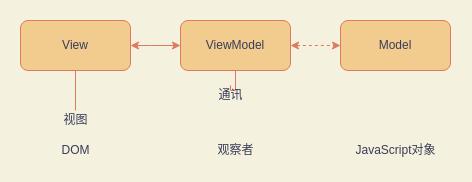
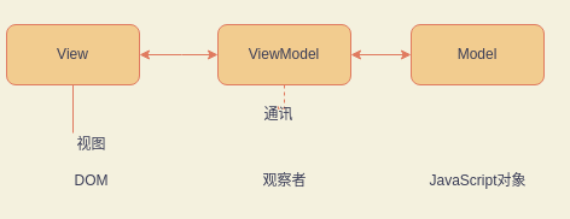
  <mxCell id="0" />
  <mxCell id="1" parent="0" />
  <mxCell id="2" value="" style="edgeStyle=orthogonalEdgeStyle;rounded=0;orthogonalLoop=1;jettySize=auto;html=1;startArrow=classic;startFill=1;labelBackgroundColor=#F4F1DE;strokeColor=#E07A5F;fontColor=#393C56;" edge="1" parent="1" source="4" target="7"><mxGeometry relative="1" as="geometry"><Array as="points"><mxPoint x="150" y="45" /><mxPoint x="150" y="45" /></Array></mxGeometry></mxCell>
  <mxCell id="3" value="" style="edgeStyle=orthogonalEdgeStyle;rounded=0;orthogonalLoop=1;jettySize=auto;html=1;startArrow=none;startFill=0;strokeWidth=1;endArrow=none;endFill=0;labelBackgroundColor=#F4F1DE;strokeColor=#E07A5F;fontColor=#393C56;" edge="1" parent="1" source="4" target="9"><mxGeometry relative="1" as="geometry"><Array as="points"><mxPoint x="75" y="110" /><mxPoint x="75" y="110" /></Array></mxGeometry></mxCell>
- <mxCell id="4" value="View" style="rounded=1;whiteSpace=wrap;html=1;fillColor=#F2CC8F;strokeColor=#E07A5F;fontColor=#393C56;" vertex="1" parent="1"><mxGeometry x="20" y="20" width="110" height="50" as="geometry" /></mxCell>
- <mxCell id="5" value="" style="edgeStyle=orthogonalEdgeStyle;rounded=0;orthogonalLoop=1;jettySize=auto;html=1;startArrow=classic;startFill=1;labelBackgroundColor=#F4F1DE;strokeColor=#E07A5F;fontColor=#393C56;dashed=1;" edge="1" parent="1" source="7" target="8"><mxGeometry relative="1" as="geometry" /></mxCell>
- <mxCell id="6" value="" style="edgeStyle=orthogonalEdgeStyle;rounded=0;orthogonalLoop=1;jettySize=auto;html=1;startArrow=none;startFill=0;endArrow=none;endFill=0;strokeWidth=1;labelBackgroundColor=#F4F1DE;strokeColor=#E07A5F;fontColor=#393C56;" edge="1" parent="1" source="7" target="11"><mxGeometry relative="1" as="geometry" /></mxCell>
+ <mxCell id="4" value="View" style="rounded=1;whiteSpace=wrap;html=1;fillColor=#F2CC8F;strokeColor=#E07A5F;fontColor=#393C56;" vertex="1" parent="1"><mxGeometry x="5" y="20" width="110" height="50" as="geometry" /></mxCell>
+ <mxCell id="5" value="" style="edgeStyle=orthogonalEdgeStyle;rounded=0;orthogonalLoop=1;jettySize=auto;html=1;startArrow=classic;startFill=1;labelBackgroundColor=#F4F1DE;strokeColor=#E07A5F;fontColor=#393C56;" edge="1" parent="1" source="7" target="8"><mxGeometry relative="1" as="geometry" /></mxCell>
+ <mxCell id="6" value="" style="edgeStyle=orthogonalEdgeStyle;rounded=0;orthogonalLoop=1;jettySize=auto;html=1;startArrow=none;startFill=0;endArrow=none;endFill=0;strokeWidth=1;labelBackgroundColor=#F4F1DE;strokeColor=#E07A5F;fontColor=#393C56;dashed=1;" edge="1" parent="1" source="7" target="11"><mxGeometry relative="1" as="geometry" /></mxCell>
  <mxCell id="7" value="ViewModel" style="rounded=1;whiteSpace=wrap;html=1;fillColor=#F2CC8F;strokeColor=#E07A5F;fontColor=#393C56;" vertex="1" parent="1"><mxGeometry x="180" y="20" width="110" height="50" as="geometry" /></mxCell>
  <mxCell id="8" value="Model" style="rounded=1;whiteSpace=wrap;html=1;fillColor=#F2CC8F;strokeColor=#E07A5F;fontColor=#393C56;" vertex="1" parent="1"><mxGeometry x="340" y="20" width="110" height="50" as="geometry" /></mxCell>
  <mxCell id="9" value="视图" style="text;html=1;align=center;verticalAlign=middle;resizable=0;points=[];autosize=1;strokeColor=none;fillColor=none;fontColor=#393C56;" vertex="1" parent="1"><mxGeometry x="55" y="110" width="40" height="20" as="geometry" /></mxCell>
  <mxCell id="10" value="DOM" style="text;html=1;align=center;verticalAlign=middle;resizable=0;points=[];autosize=1;strokeColor=none;fillColor=none;fontColor=#393C56;" vertex="1" parent="1"><mxGeometry x="55" y="140" width="40" height="20" as="geometry" /></mxCell>
  <mxCell id="11" value="通讯" style="text;html=1;align=center;verticalAlign=middle;resizable=0;points=[];autosize=1;strokeColor=none;fillColor=none;fontColor=#393C56;" vertex="1" parent="1"><mxGeometry x="210" y="85" width="40" height="20" as="geometry" /></mxCell>
  <mxCell id="12" value="观察者" style="text;html=1;align=center;verticalAlign=middle;resizable=0;points=[];autosize=1;strokeColor=none;fillColor=none;fontColor=#393C56;" vertex="1" parent="1"><mxGeometry x="210" y="140" width="50" height="20" as="geometry" /></mxCell>
  <mxCell id="13" value="JavaScript对象" style="text;html=1;align=center;verticalAlign=middle;resizable=0;points=[];autosize=1;strokeColor=none;fillColor=none;fontColor=#393C56;" vertex="1" parent="1"><mxGeometry x="345" y="140" width="100" height="20" as="geometry" /></mxCell>
